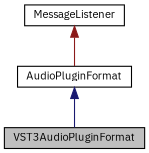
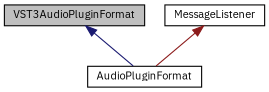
  digraph {
    fontname="IBM Plex Sans"
    node [color=black fontname="IBM Plex Sans" fontsize=10 shape=record]
    edge [dir=back fontname="IBM Plex Sans" fontsize=10 labelfontname=Helvetica labelfontsize=10 style=solid]
    n1 [fillcolor=grey75 fontcolor=black height=0.2 label=VST3AudioPluginFormat style=filled width=0.4]
    n2 [height=0.2 label=AudioPluginFormat width=0.4]
    n3 [height=0.2 label=MessageListener width=0.4]
-   n2 -> n1 [color=midnightblue]
+   n1 -> n2 [color=midnightblue]
    n3 -> n2 [color=firebrick4]
  }
